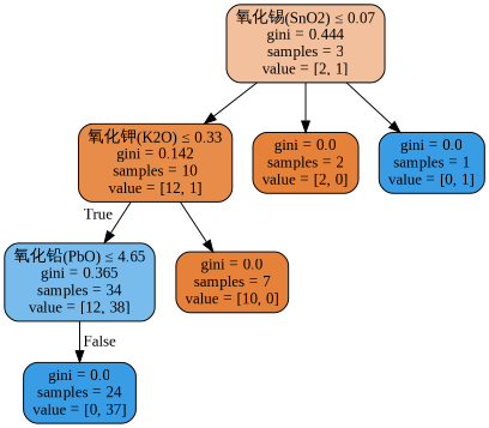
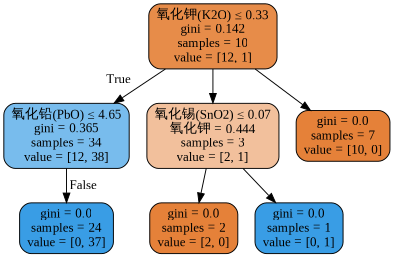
  digraph {
    fontname="Liberation Serif"
    node [color=black fillcolor="#399de5" fontname="Liberation Serif" shape=box style="filled, rounded"]
    edge [fontname="Liberation Serif"]
    n1 [fillcolor="#78bced" label=<氧化铅(PbO) &le; 4.65<br/>gini = 0.365<br/>samples = 34<br/>value = [12, 38]>]
    n2 [label=<gini = 0.0<br/>samples = 24<br/>value = [0, 37]>]
    n3 [fillcolor="#e78c49" label=<氧化钾(K2O) &le; 0.33<br/>gini = 0.142<br/>samples = 10<br/>value = [12, 1]>]
-   n4 [fillcolor="#f2c09c" label=<氧化锡(SnO2) &le; 0.07<br/>gini = 0.444<br/>samples = 3<br/>value = [2, 1]>]
+   n4 [fillcolor="#f2c09c" label=<氧化锡(SnO2) &le; 0.07<br/>氧化钾 = 0.444<br/>samples = 3<br/>value = [2, 1]>]
    n5 [fillcolor="#e58139" label=<gini = 0.0<br/>samples = 7<br/>value = [10, 0]>]
    n6 [fillcolor="#e58139" label=<gini = 0.0<br/>samples = 2<br/>value = [2, 0]>]
    n7 [label=<gini = 0.0<br/>samples = 1<br/>value = [0, 1]>]
    n1 -> n2 [headlabel=False labelangle=-45 labeldistance=2.5]
    n3 -> n1 [headlabel=True labelangle=45 labeldistance=2.5]
-   n4 -> n3
+   n3 -> n4
    n3 -> n5
    n4 -> n6
    n4 -> n7
  }
